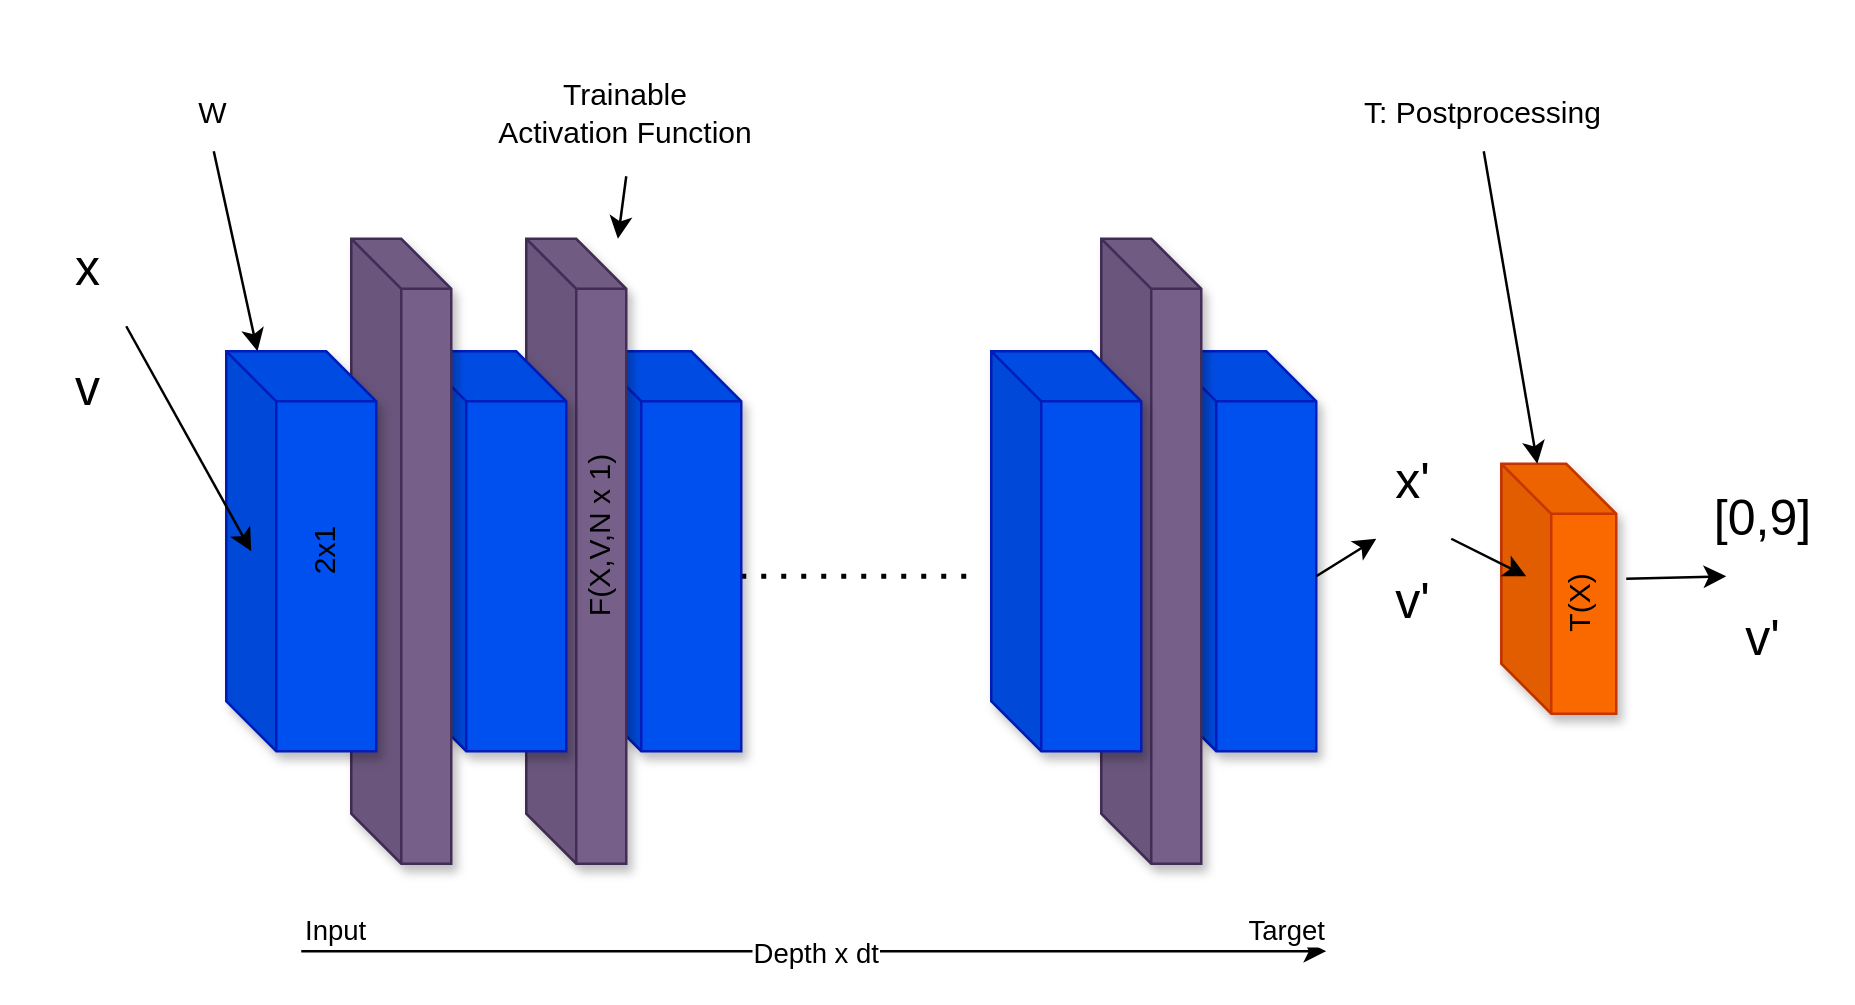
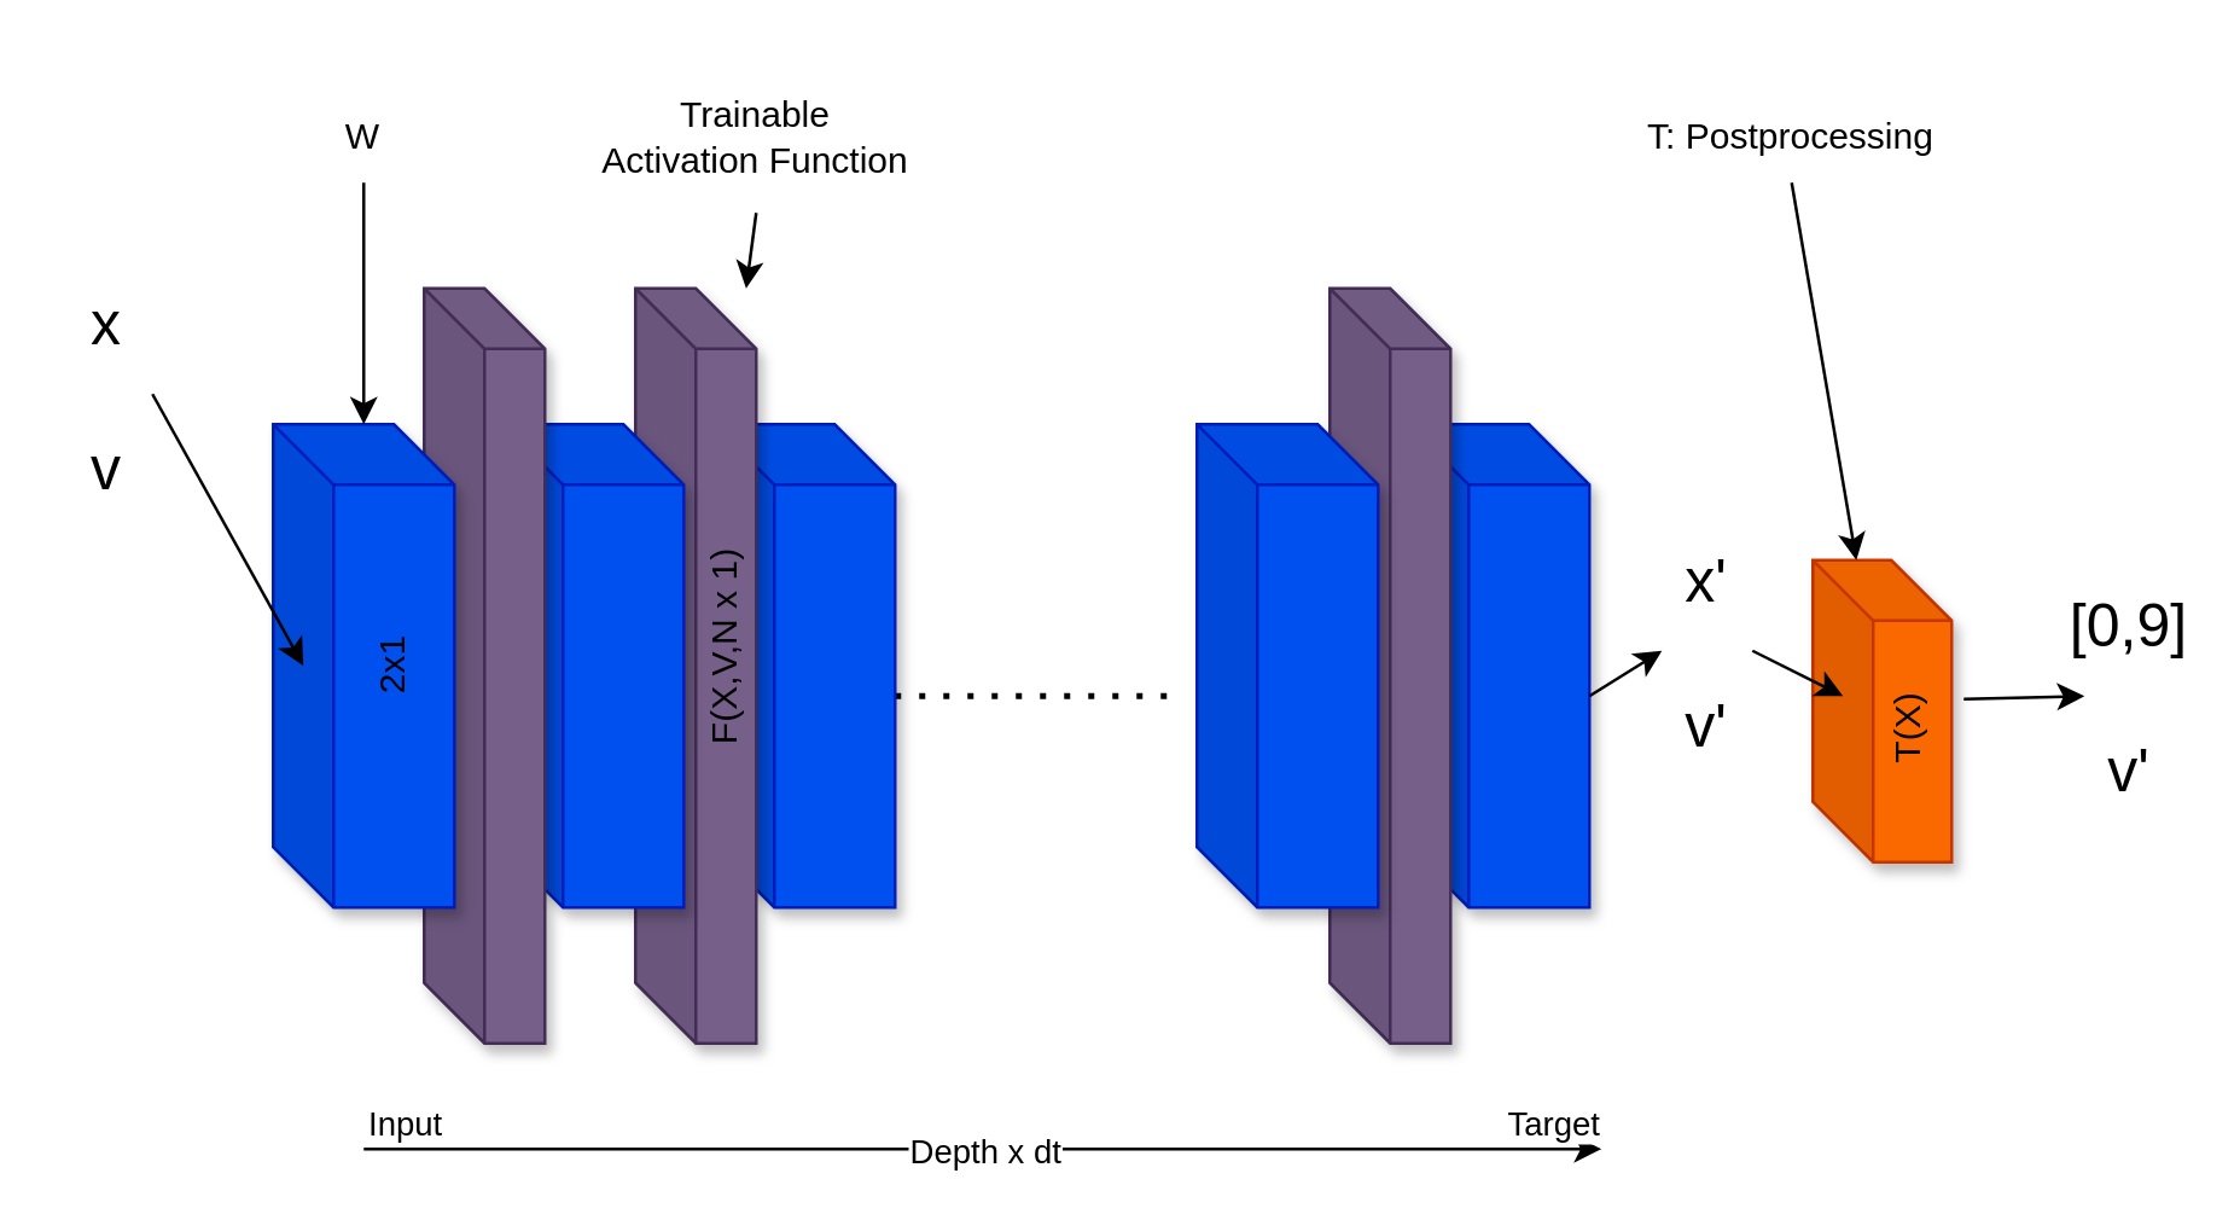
  <mxCell id="0" />
  <mxCell id="1" parent="0" />
  <mxCell id="2" value="" style="endArrow=none;dashed=1;html=1;dashPattern=1 3;strokeWidth=2;rounded=0;exitX=0;exitY=0;exitDx=60;exitDy=90;exitPerimeter=0;" edge="1" parent="1" source="3"><mxGeometry width="50" height="50" relative="1" as="geometry"><mxPoint x="370" y="240" as="sourcePoint" /><mxPoint x="390" y="230" as="targetPoint" /></mxGeometry></mxCell>
  <mxCell id="3" value="" style="shape=cube;whiteSpace=wrap;html=1;boundedLbl=1;backgroundOutline=1;darkOpacity=0.05;darkOpacity2=0.1;fillColor=#0050ef;fontColor=#ffffff;strokeColor=#001DBC;shadow=1;" vertex="1" parent="1"><mxGeometry x="236" y="140" width="60" height="160" as="geometry" /></mxCell>
  <mxCell id="4" value="" style="shape=cube;whiteSpace=wrap;html=1;boundedLbl=1;backgroundOutline=1;darkOpacity=0.05;darkOpacity2=0.1;fillColor=#76608a;fontColor=#ffffff;strokeColor=#432D57;shadow=1;" vertex="1" parent="1"><mxGeometry x="210" y="95" width="40" height="250" as="geometry" /></mxCell>
  <mxCell id="5" value="" style="shape=cube;whiteSpace=wrap;html=1;boundedLbl=1;backgroundOutline=1;darkOpacity=0.05;darkOpacity2=0.1;fillColor=#0050ef;fontColor=#ffffff;strokeColor=#001DBC;shadow=1;" vertex="1" parent="1"><mxGeometry x="166" y="140" width="60" height="160" as="geometry" /></mxCell>
  <mxCell id="6" value="" style="shape=cube;whiteSpace=wrap;html=1;boundedLbl=1;backgroundOutline=1;darkOpacity=0.05;darkOpacity2=0.1;fillColor=#fa6800;fontColor=#000000;strokeColor=#C73500;shadow=1;" vertex="1" parent="1"><mxGeometry x="600" y="185" width="46" height="100" as="geometry" /></mxCell>
  <mxCell id="7" value="" style="shape=cube;whiteSpace=wrap;html=1;boundedLbl=1;backgroundOutline=1;darkOpacity=0.05;darkOpacity2=0.1;fillColor=#76608a;fontColor=#ffffff;strokeColor=#432D57;shadow=1;" vertex="1" parent="1"><mxGeometry x="140" y="95" width="40" height="250" as="geometry" /></mxCell>
  <mxCell id="8" value="" style="shape=cube;whiteSpace=wrap;html=1;boundedLbl=1;backgroundOutline=1;darkOpacity=0.05;darkOpacity2=0.1;fillColor=#0050ef;fontColor=#ffffff;strokeColor=#001DBC;shadow=1;" vertex="1" parent="1"><mxGeometry x="90" y="140" width="60" height="160" as="geometry" /></mxCell>
  <mxCell id="9" value="2x1" style="text;html=1;strokeColor=none;fillColor=none;align=center;verticalAlign=middle;whiteSpace=wrap;rounded=0;rotation=-90;" vertex="1" parent="1"><mxGeometry x="100" y="205" width="60" height="30" as="geometry" /></mxCell>
  <mxCell id="10" value="" style="shape=cube;whiteSpace=wrap;html=1;boundedLbl=1;backgroundOutline=1;darkOpacity=0.05;darkOpacity2=0.1;fillColor=#0050ef;fontColor=#ffffff;strokeColor=#001DBC;shadow=1;" vertex="1" parent="1"><mxGeometry x="466" y="140" width="60" height="160" as="geometry" /></mxCell>
  <mxCell id="11" value="" style="shape=cube;whiteSpace=wrap;html=1;boundedLbl=1;backgroundOutline=1;darkOpacity=0.05;darkOpacity2=0.1;fillColor=#76608a;fontColor=#ffffff;strokeColor=#432D57;shadow=1;" vertex="1" parent="1"><mxGeometry x="440" y="95" width="40" height="250" as="geometry" /></mxCell>
  <mxCell id="12" value="" style="shape=cube;whiteSpace=wrap;html=1;boundedLbl=1;backgroundOutline=1;darkOpacity=0.05;darkOpacity2=0.1;fillColor=#0050ef;fontColor=#ffffff;strokeColor=#001DBC;shadow=1;" vertex="1" parent="1"><mxGeometry x="396" y="140" width="60" height="160" as="geometry" /></mxCell>
  <mxCell id="13" value="Trainable&lt;br&gt;Activation Function" style="text;html=1;strokeColor=none;fillColor=none;align=center;verticalAlign=middle;whiteSpace=wrap;rounded=0;" vertex="1" parent="1"><mxGeometry x="195" y="20" width="110" height="50" as="geometry" /></mxCell>
- <mxCell id="14" value="W&lt;br&gt;" style="text;html=1;strokeColor=none;fillColor=none;align=center;verticalAlign=middle;whiteSpace=wrap;rounded=0;" vertex="1" parent="1"><mxGeometry x="55" y="30" width="60" height="30" as="geometry" /></mxCell>
+ <mxCell id="14" value="W&lt;br&gt;" style="text;html=1;strokeColor=none;fillColor=none;align=center;verticalAlign=middle;whiteSpace=wrap;rounded=0;" vertex="1" parent="1"><mxGeometry x="90" y="30" width="60" height="30" as="geometry" /></mxCell>
  <mxCell id="15" value="" style="endArrow=classic;html=1;rounded=0;exitX=0.5;exitY=1;exitDx=0;exitDy=0;" edge="1" parent="1" source="14" target="8"><mxGeometry width="50" height="50" relative="1" as="geometry"><mxPoint x="330" y="240" as="sourcePoint" /><mxPoint x="380" y="190" as="targetPoint" /></mxGeometry></mxCell>
  <mxCell id="16" value="" style="endArrow=classic;html=1;rounded=0;exitX=0.5;exitY=1;exitDx=0;exitDy=0;" edge="1" parent="1" source="13" target="4"><mxGeometry width="50" height="50" relative="1" as="geometry"><mxPoint x="330" y="240" as="sourcePoint" /><mxPoint x="380" y="190" as="targetPoint" /></mxGeometry></mxCell>
  <mxCell id="17" value="F(X,V,N x 1)" style="text;html=1;strokeColor=none;fillColor=none;align=center;verticalAlign=middle;whiteSpace=wrap;rounded=0;rotation=-90;" vertex="1" parent="1"><mxGeometry x="180" y="199" width="120" height="30" as="geometry" /></mxCell>
  <mxCell id="18" value="" style="endArrow=classic;html=1;rounded=0;" edge="1" parent="1"><mxGeometry relative="1" as="geometry"><mxPoint x="120" y="380" as="sourcePoint" /><mxPoint x="530" y="380" as="targetPoint" /></mxGeometry></mxCell>
  <mxCell id="19" value="Depth x dt" style="edgeLabel;resizable=0;html=1;align=center;verticalAlign=middle;" connectable="0" vertex="1" parent="18"><mxGeometry relative="1" as="geometry" /></mxCell>
  <mxCell id="20" value="Input" style="edgeLabel;resizable=0;html=1;align=left;verticalAlign=bottom;" connectable="0" vertex="1" parent="18"><mxGeometry x="-1" relative="1" as="geometry" /></mxCell>
  <mxCell id="21" value="Target" style="edgeLabel;resizable=0;html=1;align=right;verticalAlign=bottom;" connectable="0" vertex="1" parent="18"><mxGeometry x="1" relative="1" as="geometry" /></mxCell>
  <mxCell id="22" value="T: Postprocessing" style="text;html=1;strokeColor=none;fillColor=none;align=center;verticalAlign=middle;whiteSpace=wrap;rounded=0;" vertex="1" parent="1"><mxGeometry x="540" y="30" width="106" height="30" as="geometry" /></mxCell>
  <mxCell id="23" value="" style="endArrow=classic;html=1;rounded=0;exitX=0.5;exitY=1;exitDx=0;exitDy=0;" edge="1" parent="1" source="22" target="6"><mxGeometry width="50" height="50" relative="1" as="geometry"><mxPoint x="360" y="255" as="sourcePoint" /><mxPoint x="410" y="205" as="targetPoint" /></mxGeometry></mxCell>
  <mxCell id="24" value="x&lt;br style=&quot;font-size: 20px;&quot;&gt;&lt;br style=&quot;font-size: 20px;&quot;&gt;v" style="text;html=1;strokeColor=none;fillColor=none;align=center;verticalAlign=middle;whiteSpace=wrap;rounded=0;fontSize=20;spacing=2;" vertex="1" parent="1"><mxGeometry x="20" y="115" width="30" height="30" as="geometry" /></mxCell>
  <mxCell id="25" value="" style="endArrow=classic;html=1;rounded=0;exitX=1;exitY=0.5;exitDx=0;exitDy=0;" edge="1" parent="1" source="24"><mxGeometry width="50" height="50" relative="1" as="geometry"><mxPoint x="330" y="240" as="sourcePoint" /><mxPoint x="100" y="220" as="targetPoint" /></mxGeometry></mxCell>
  <mxCell id="26" value="x'&lt;br style=&quot;font-size: 20px;&quot;&gt;&lt;br style=&quot;font-size: 20px;&quot;&gt;v'" style="text;html=1;strokeColor=none;fillColor=none;align=center;verticalAlign=middle;whiteSpace=wrap;rounded=0;fontSize=20;spacing=2;" vertex="1" parent="1"><mxGeometry x="550" y="200" width="30" height="30" as="geometry" /></mxCell>
  <mxCell id="27" value="" style="endArrow=classic;html=1;rounded=0;exitX=1;exitY=0.5;exitDx=0;exitDy=0;" edge="1" parent="1" source="26"><mxGeometry width="50" height="50" relative="1" as="geometry"><mxPoint x="840" y="250" as="sourcePoint" /><mxPoint x="610" y="230" as="targetPoint" /></mxGeometry></mxCell>
  <mxCell id="28" value="" style="endArrow=classic;html=1;rounded=0;exitX=1.087;exitY=0.5;exitDx=0;exitDy=0;exitPerimeter=0;entryX=0;entryY=0.5;entryDx=0;entryDy=0;" edge="1" parent="1" target="29"><mxGeometry width="50" height="50" relative="1" as="geometry"><mxPoint x="650.002" y="231" as="sourcePoint" /><mxPoint x="690" y="231" as="targetPoint" /></mxGeometry></mxCell>
  <mxCell id="29" value="[0,9]&lt;br style=&quot;font-size: 20px;&quot;&gt;&lt;br style=&quot;font-size: 20px;&quot;&gt;v'" style="text;html=1;strokeColor=none;fillColor=none;align=center;verticalAlign=middle;whiteSpace=wrap;rounded=0;fontSize=20;spacing=2;" vertex="1" parent="1"><mxGeometry x="690" y="215" width="30" height="30" as="geometry" /></mxCell>
  <mxCell id="30" value="" style="endArrow=classic;html=1;rounded=0;exitX=0;exitY=0;exitDx=60;exitDy=90;exitPerimeter=0;entryX=0;entryY=0.5;entryDx=0;entryDy=0;" edge="1" parent="1" source="10" target="26"><mxGeometry width="50" height="50" relative="1" as="geometry"><mxPoint x="370" y="240" as="sourcePoint" /><mxPoint x="420" y="190" as="targetPoint" /></mxGeometry></mxCell>
  <mxCell id="31" value="T(X)" style="text;html=1;strokeColor=none;fillColor=none;align=center;verticalAlign=middle;whiteSpace=wrap;rounded=0;rotation=-90;" vertex="1" parent="1"><mxGeometry x="602" y="226" width="60" height="30" as="geometry" /></mxCell>
